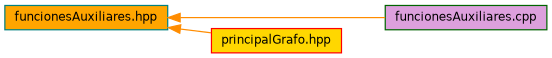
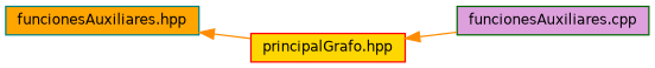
  digraph {
    rankdir=LR
    node [fontname=Helvetica fontsize=10 shape=record style=filled]
    edge [color=darkorange dir=back fontname=Helvetica fontsize=10 labelfontname=Helvetica labelfontsize=10 style=solid]
    n1 [color=teal fillcolor=orange fontcolor=black height=0.2 label="funcionesAuxiliares.hpp" width=0.4]
    n2 [color=darkgreen fillcolor=plum height=0.2 label="funcionesAuxiliares.cpp" width=0.4]
    n3 [color=red fillcolor=gold height=0.2 label="principalGrafo.hpp" width=0.4]
-   n1 -> n2
+   n3 -> n2
    n1 -> n3
  }
